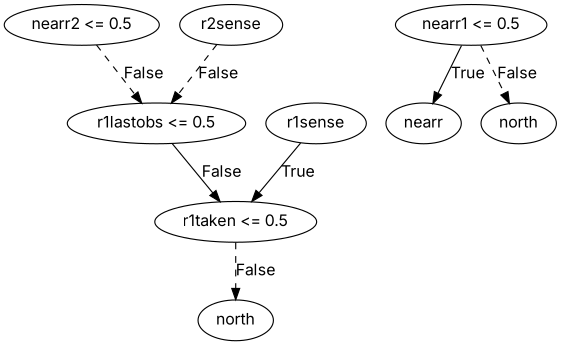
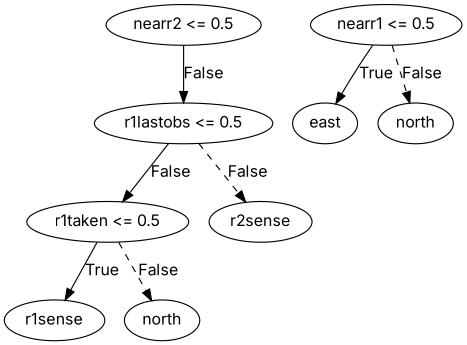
  digraph {
    fontname=Inter
    node [fontname=Inter]
    edge [fontname=Inter style=dashed]
    n1 [label="nearr2 <= 0.5"]
    n2 [label="r1lastobs <= 0.5"]
    n3 [label="nearr1 <= 0.5"]
-   n4 [label=nearr]
+   n4 [label=east]
    n5 [label=north]
    n6 [label="r1taken <= 0.5"]
    n7 [label=r2sense]
    n8 [label=r1sense]
    n9 [label=north]
-   n1 -> n2 [label=False]
+   n1 -> n2 [label=False style=solid]
    n2 -> n6 [label=False style=""]
-   n7 -> n2 [label=False]
+   n2 -> n7 [label=False]
    n3 -> n4 [label=True style=""]
    n3 -> n5 [label=False]
-   n8 -> n6 [label=True style=""]
+   n6 -> n8 [label=True style=""]
    n6 -> n9 [label=False]
  }
